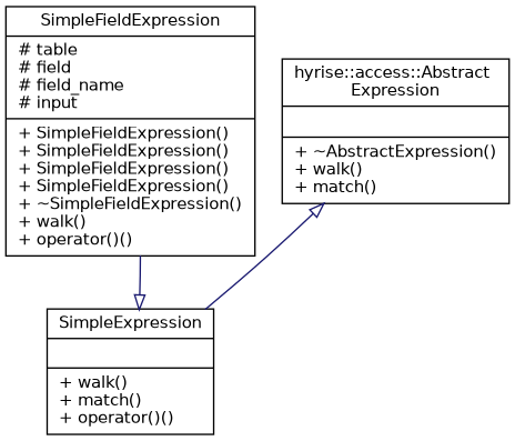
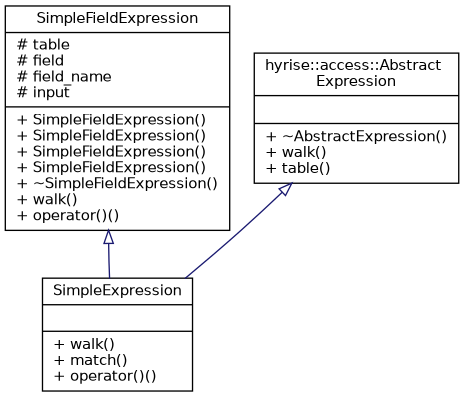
  digraph {
    node [color=black fillcolor=white fontname=Helvetica fontsize=11 shape=record style=filled]
    edge [arrowtail=onormal color=midnightblue dir=back fontname=Helvetica fontsize=11 labelfontname=Helvetica labelfontsize=11 style=solid]
    n1 [height=0.2 label="{SimpleFieldExpression\n|# table\l# field\l# field_name\l# input\l|+ SimpleFieldExpression()\l+ SimpleFieldExpression()\l+ SimpleFieldExpression()\l+ SimpleFieldExpression()\l+ ~SimpleFieldExpression()\l+ walk()\l+ operator()()\l}" width=0.4]
    n2 [height=0.2 label="{SimpleExpression\n||+ walk()\l+ match()\l+ operator()()\l}" width=0.4]
-   n3 [height=0.2 label="{hyrise::access::Abstract\lExpression\n||+ ~AbstractExpression()\l+ walk()\l+ match()\l}" width=0.4]
-   n2 -> n1
+   n3 [height=0.2 label="{hyrise::access::Abstract\lExpression\n||+ ~AbstractExpression()\l+ walk()\l+ table()\l}" width=0.4]
+   n1 -> n2
    n3 -> n2
  }
